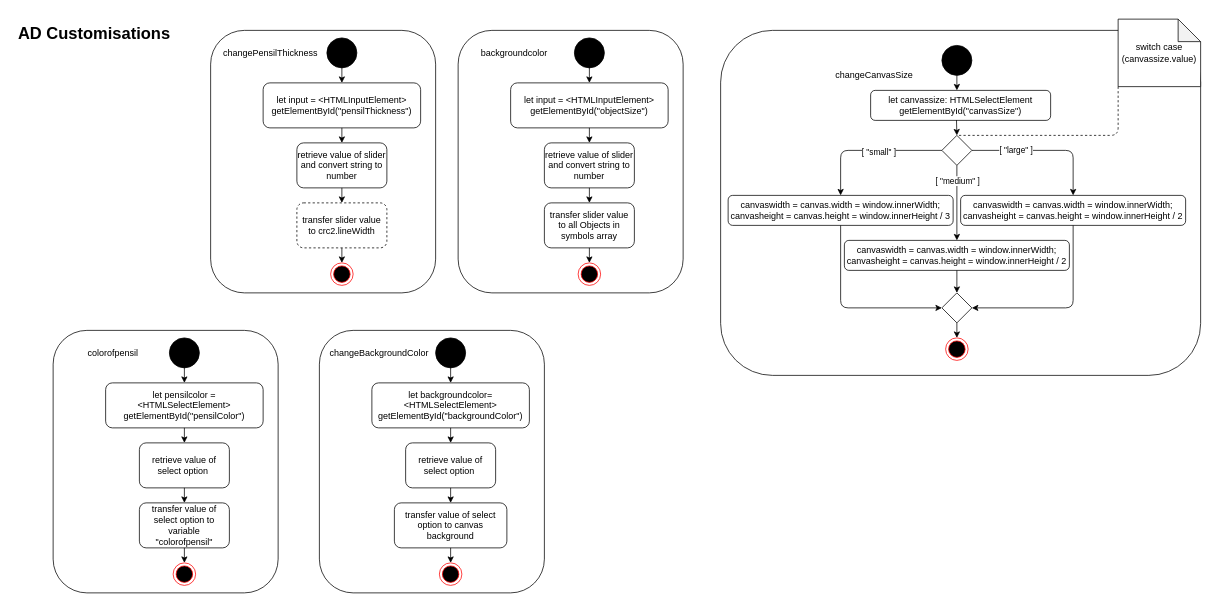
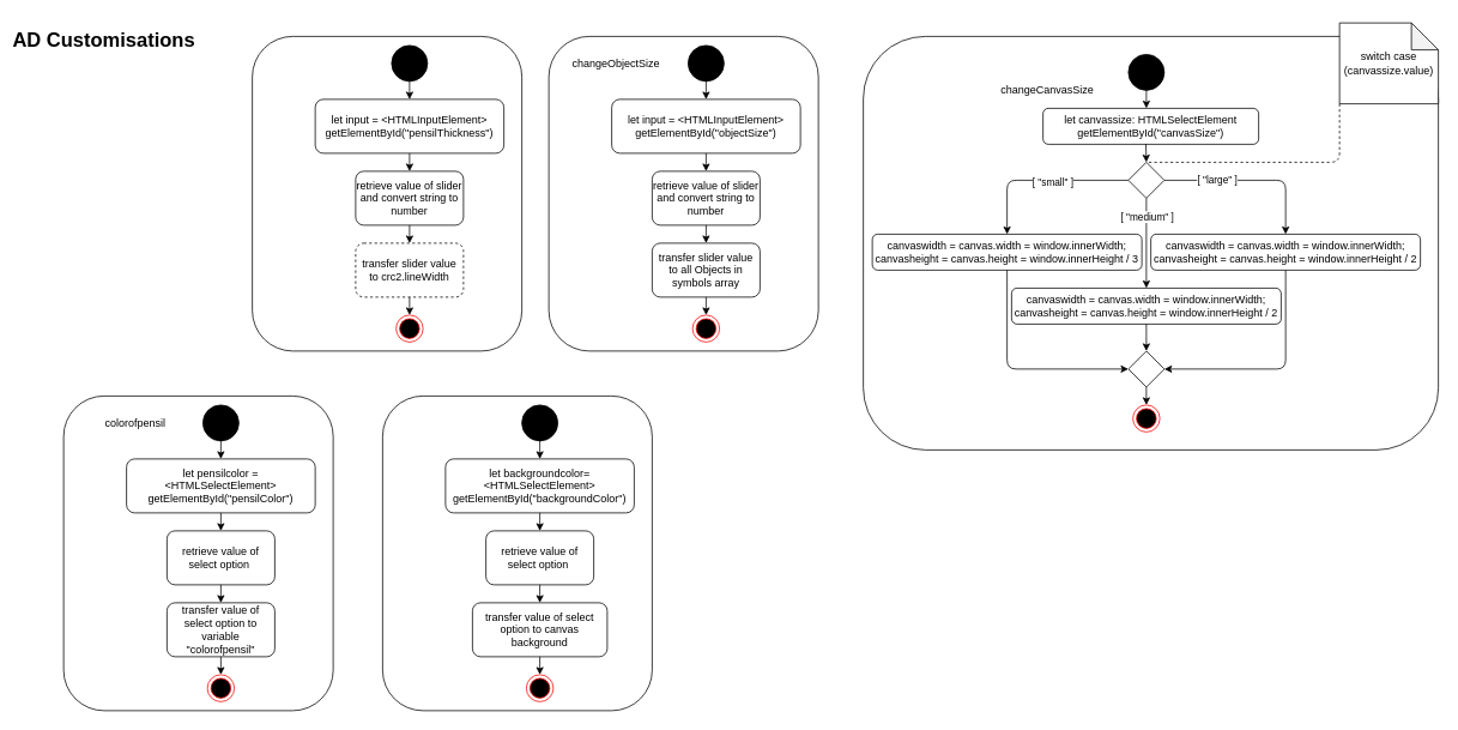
  <mxCell id="0" />
  <mxCell id="1" parent="0" />
- <mxCell id="2" value="&lt;font style=&quot;font-size: 22px&quot;&gt;&lt;b&gt;AD Customisations&lt;/b&gt;&lt;/font&gt;" style="text;html=1;strokeColor=none;fillColor=none;align=center;verticalAlign=middle;whiteSpace=wrap;rounded=0;" vertex="1" parent="1"><mxGeometry x="20" y="20" width="210" height="50" as="geometry" /></mxCell>
+ <mxCell id="2" value="&lt;font style=&quot;font-size: 22px&quot;&gt;&lt;b&gt;AD Customisations&lt;/b&gt;&lt;/font&gt;" style="text;html=1;strokeColor=none;fillColor=none;align=center;verticalAlign=middle;whiteSpace=wrap;rounded=0;" vertex="1" parent="1"><mxGeometry x="10" y="20" width="210" height="50" as="geometry" /></mxCell>
  <mxCell id="3" value="" style="rounded=1;whiteSpace=wrap;html=1;" vertex="1" parent="1"><mxGeometry x="280" y="40" width="300" height="350" as="geometry" /></mxCell>
  <mxCell id="4" value="" style="ellipse;whiteSpace=wrap;html=1;aspect=fixed;fillColor=#000000;" vertex="1" parent="1"><mxGeometry x="435" y="50" width="40" height="40" as="geometry" /></mxCell>
  <mxCell id="5" value="let input = &amp;lt;HTMLInputElement&amp;gt;&lt;br&gt;getElementById(&quot;pensilThickness&quot;)" style="rounded=1;whiteSpace=wrap;html=1;fillColor=#FFFFFF;" vertex="1" parent="1"><mxGeometry x="350" y="110" width="210" height="60" as="geometry" /></mxCell>
  <mxCell id="6" value="" style="endArrow=classic;html=1;entryX=0.5;entryY=0;entryDx=0;entryDy=0;exitX=0.5;exitY=1;exitDx=0;exitDy=0;" edge="1" parent="1" source="4" target="5"><mxGeometry width="50" height="50" relative="1" as="geometry"><mxPoint x="630" y="470" as="sourcePoint" /><mxPoint x="680" y="420" as="targetPoint" /></mxGeometry></mxCell>
  <mxCell id="7" value="retrieve value of slider and convert string to number" style="rounded=1;whiteSpace=wrap;html=1;fillColor=#FFFFFF;" vertex="1" parent="1"><mxGeometry x="395" y="190" width="120" height="60" as="geometry" /></mxCell>
  <mxCell id="8" value="" style="endArrow=classic;html=1;entryX=0.5;entryY=0;entryDx=0;entryDy=0;exitX=0.5;exitY=1;exitDx=0;exitDy=0;" edge="1" parent="1" source="5" target="7"><mxGeometry width="50" height="50" relative="1" as="geometry"><mxPoint x="460" y="310" as="sourcePoint" /><mxPoint x="510" y="260" as="targetPoint" /></mxGeometry></mxCell>
  <mxCell id="9" value="transfer slider value to crc2.lineWidth" style="rounded=1;whiteSpace=wrap;html=1;fillColor=#FFFFFF;dashed=1;" vertex="1" parent="1"><mxGeometry x="395" y="270" width="120" height="60" as="geometry" /></mxCell>
  <mxCell id="10" value="" style="endArrow=classic;html=1;entryX=0.5;entryY=0;entryDx=0;entryDy=0;exitX=0.5;exitY=1;exitDx=0;exitDy=0;" edge="1" parent="1" source="7" target="9"><mxGeometry width="50" height="50" relative="1" as="geometry"><mxPoint x="460" y="310" as="sourcePoint" /><mxPoint x="510" y="260" as="targetPoint" /></mxGeometry></mxCell>
  <mxCell id="11" value="" style="ellipse;html=1;shape=endState;fillColor=#000000;strokeColor=#ff0000;" vertex="1" parent="1"><mxGeometry x="440" y="350" width="30" height="30" as="geometry" /></mxCell>
  <mxCell id="12" value="" style="endArrow=classic;html=1;entryX=0.5;entryY=0;entryDx=0;entryDy=0;exitX=0.5;exitY=1;exitDx=0;exitDy=0;" edge="1" parent="1" source="9" target="11"><mxGeometry width="50" height="50" relative="1" as="geometry"><mxPoint x="460" y="330" as="sourcePoint" /><mxPoint x="510" y="260" as="targetPoint" /></mxGeometry></mxCell>
- <mxCell id="13" value="changePensilThickness" style="text;html=1;strokeColor=none;fillColor=none;align=center;verticalAlign=middle;whiteSpace=wrap;rounded=0;" vertex="1" parent="1"><mxGeometry x="285" y="60" width="150" height="20" as="geometry" /></mxCell>
  <mxCell id="14" value="" style="rounded=1;whiteSpace=wrap;html=1;" vertex="1" parent="1"><mxGeometry x="610" y="40" width="300" height="350" as="geometry" /></mxCell>
  <mxCell id="15" value="" style="ellipse;whiteSpace=wrap;html=1;aspect=fixed;fillColor=#000000;" vertex="1" parent="1"><mxGeometry x="765" y="50" width="40" height="40" as="geometry" /></mxCell>
  <mxCell id="16" value="let input = &amp;lt;HTMLInputElement&amp;gt;&lt;br&gt;getElementById(&quot;objectSize&quot;)" style="rounded=1;whiteSpace=wrap;html=1;fillColor=#FFFFFF;" vertex="1" parent="1"><mxGeometry x="680" y="110" width="210" height="60" as="geometry" /></mxCell>
  <mxCell id="17" value="" style="endArrow=classic;html=1;entryX=0.5;entryY=0;entryDx=0;entryDy=0;exitX=0.5;exitY=1;exitDx=0;exitDy=0;" edge="1" parent="1" source="15" target="16"><mxGeometry width="50" height="50" relative="1" as="geometry"><mxPoint x="960" y="470" as="sourcePoint" /><mxPoint x="1010" y="420" as="targetPoint" /></mxGeometry></mxCell>
  <mxCell id="18" value="retrieve value of slider and convert string to number" style="rounded=1;whiteSpace=wrap;html=1;fillColor=#FFFFFF;" vertex="1" parent="1"><mxGeometry x="725" y="190" width="120" height="60" as="geometry" /></mxCell>
  <mxCell id="19" value="" style="endArrow=classic;html=1;entryX=0.5;entryY=0;entryDx=0;entryDy=0;exitX=0.5;exitY=1;exitDx=0;exitDy=0;" edge="1" parent="1" source="16" target="18"><mxGeometry width="50" height="50" relative="1" as="geometry"><mxPoint x="790" y="310" as="sourcePoint" /><mxPoint x="840" y="260" as="targetPoint" /></mxGeometry></mxCell>
  <mxCell id="20" value="transfer slider value to all Objects in symbols array" style="rounded=1;whiteSpace=wrap;html=1;fillColor=#FFFFFF;" vertex="1" parent="1"><mxGeometry x="725" y="270" width="120" height="60" as="geometry" /></mxCell>
  <mxCell id="21" value="" style="endArrow=classic;html=1;entryX=0.5;entryY=0;entryDx=0;entryDy=0;exitX=0.5;exitY=1;exitDx=0;exitDy=0;" edge="1" parent="1" source="18" target="20"><mxGeometry width="50" height="50" relative="1" as="geometry"><mxPoint x="790" y="310" as="sourcePoint" /><mxPoint x="840" y="260" as="targetPoint" /></mxGeometry></mxCell>
  <mxCell id="22" value="" style="ellipse;html=1;shape=endState;fillColor=#000000;strokeColor=#ff0000;" vertex="1" parent="1"><mxGeometry x="770" y="350" width="30" height="30" as="geometry" /></mxCell>
  <mxCell id="23" value="" style="endArrow=classic;html=1;entryX=0.5;entryY=0;entryDx=0;entryDy=0;exitX=0.5;exitY=1;exitDx=0;exitDy=0;" edge="1" parent="1" source="20" target="22"><mxGeometry width="50" height="50" relative="1" as="geometry"><mxPoint x="790" y="330" as="sourcePoint" /><mxPoint x="840" y="260" as="targetPoint" /></mxGeometry></mxCell>
- <mxCell id="24" value="backgroundcolor" style="text;html=1;strokeColor=none;fillColor=none;align=center;verticalAlign=middle;whiteSpace=wrap;rounded=0;" vertex="1" parent="1"><mxGeometry x="610" y="60" width="150" height="20" as="geometry" /></mxCell>
+ <mxCell id="24" value="changeObjectSize" style="text;html=1;strokeColor=none;fillColor=none;align=center;verticalAlign=middle;whiteSpace=wrap;rounded=0;" vertex="1" parent="1"><mxGeometry x="610" y="60" width="150" height="20" as="geometry" /></mxCell>
  <mxCell id="25" value="" style="rounded=1;whiteSpace=wrap;html=1;fillColor=#FFFFFF;" vertex="1" parent="1"><mxGeometry x="960" y="40" width="640" height="460" as="geometry" /></mxCell>
  <mxCell id="26" value="changeCanvasSize" style="text;html=1;strokeColor=none;fillColor=none;align=center;verticalAlign=middle;whiteSpace=wrap;rounded=0;" vertex="1" parent="1"><mxGeometry x="1110" y="90" width="110" height="20" as="geometry" /></mxCell>
  <mxCell id="27" value="" style="ellipse;whiteSpace=wrap;html=1;aspect=fixed;fillColor=#000000;" vertex="1" parent="1"><mxGeometry x="1255" y="60" width="40" height="40" as="geometry" /></mxCell>
  <mxCell id="28" value="" style="endArrow=classic;html=1;entryX=0.5;entryY=0;entryDx=0;entryDy=0;exitX=0.5;exitY=1;exitDx=0;exitDy=0;" edge="1" parent="1" source="27"><mxGeometry width="50" height="50" relative="1" as="geometry"><mxPoint x="1450" y="480" as="sourcePoint" /><mxPoint x="1275" y="120" as="targetPoint" /></mxGeometry></mxCell>
  <mxCell id="29" value="let canvassize: HTMLSelectElement&lt;br&gt;getElementById(&quot;canvasSize&quot;)" style="rounded=1;whiteSpace=wrap;html=1;fillColor=#FFFFFF;" vertex="1" parent="1"><mxGeometry x="1160" y="120" width="240" height="40" as="geometry" /></mxCell>
  <mxCell id="30" value="" style="rhombus;whiteSpace=wrap;html=1;fillColor=#FFFFFF;" vertex="1" parent="1"><mxGeometry x="1255" y="180" width="40" height="40" as="geometry" /></mxCell>
  <mxCell id="31" value="" style="endArrow=classic;html=1;entryX=0.5;entryY=0;entryDx=0;entryDy=0;exitX=0.477;exitY=0.99;exitDx=0;exitDy=0;exitPerimeter=0;" edge="1" parent="1" source="29" target="30"><mxGeometry width="50" height="50" relative="1" as="geometry"><mxPoint x="1270" y="280" as="sourcePoint" /><mxPoint x="1320" y="230" as="targetPoint" /></mxGeometry></mxCell>
  <mxCell id="32" value="switch case (canvassize.value)" style="shape=note;whiteSpace=wrap;html=1;backgroundOutline=1;darkOpacity=0.05;fillColor=#FFFFFF;rotation=0;" vertex="1" parent="1"><mxGeometry x="1490" y="25" width="110" height="90" as="geometry" /></mxCell>
  <mxCell id="33" value="" style="endArrow=none;dashed=1;html=1;entryX=0.5;entryY=0;entryDx=0;entryDy=0;exitX=0;exitY=1;exitDx=0;exitDy=0;exitPerimeter=0;" edge="1" parent="1" source="32" target="30"><mxGeometry width="50" height="50" relative="1" as="geometry"><mxPoint x="1170" y="250" as="sourcePoint" /><mxPoint x="1220" y="200" as="targetPoint" /><Array as="points"><mxPoint x="1490" y="180" /></Array></mxGeometry></mxCell>
  <mxCell id="34" value="&lt;div&gt;canvaswidth = canvas.width = window.innerWidth;&lt;/div&gt;&lt;div&gt;canvasheight = canvas.height = window.innerHeight / 3&lt;/div&gt;" style="rounded=1;whiteSpace=wrap;html=1;fillColor=#FFFFFF;" vertex="1" parent="1"><mxGeometry x="970" y="260" width="300" height="40" as="geometry" /></mxCell>
  <mxCell id="35" value="" style="endArrow=classic;html=1;entryX=0.5;entryY=0;entryDx=0;entryDy=0;exitX=0;exitY=0.5;exitDx=0;exitDy=0;" edge="1" parent="1" source="30" target="34"><mxGeometry width="50" height="50" relative="1" as="geometry"><mxPoint x="1210" y="350" as="sourcePoint" /><mxPoint x="1260" y="300" as="targetPoint" /><Array as="points"><mxPoint x="1120" y="200" /></Array></mxGeometry></mxCell>
  <mxCell id="36" value="[ &quot;small&quot; ]" style="edgeLabel;html=1;align=center;verticalAlign=middle;resizable=0;points=[];" vertex="1" connectable="0" parent="35"><mxGeometry x="-0.128" y="1" relative="1" as="geometry"><mxPoint as="offset" /></mxGeometry></mxCell>
  <mxCell id="37" value="&lt;div&gt;canvaswidth = canvas.width = window.innerWidth;&lt;/div&gt;&lt;div&gt;canvasheight = canvas.height = window.innerHeight / 2&lt;/div&gt;" style="rounded=1;whiteSpace=wrap;html=1;fillColor=#FFFFFF;" vertex="1" parent="1"><mxGeometry x="1125" y="320" width="300" height="40" as="geometry" /></mxCell>
  <mxCell id="38" value="" style="endArrow=classic;html=1;entryX=0.5;entryY=0;entryDx=0;entryDy=0;exitX=0.5;exitY=1;exitDx=0;exitDy=0;" edge="1" parent="1" source="30" target="37"><mxGeometry width="50" height="50" relative="1" as="geometry"><mxPoint x="1210" y="350" as="sourcePoint" /><mxPoint x="1260" y="300" as="targetPoint" /></mxGeometry></mxCell>
  <mxCell id="39" value="[ &quot;medium&quot; ]" style="edgeLabel;html=1;align=center;verticalAlign=middle;resizable=0;points=[];" vertex="1" connectable="0" parent="38"><mxGeometry x="-0.39" relative="1" as="geometry"><mxPoint y="-10.83" as="offset" /></mxGeometry></mxCell>
  <mxCell id="40" value="&lt;div&gt;canvaswidth = canvas.width = window.innerWidth;&lt;/div&gt;&lt;div&gt;canvasheight = canvas.height = window.innerHeight / 2&lt;/div&gt;" style="rounded=1;whiteSpace=wrap;html=1;fillColor=#FFFFFF;" vertex="1" parent="1"><mxGeometry x="1280" y="260" width="300" height="40" as="geometry" /></mxCell>
  <mxCell id="41" value="" style="endArrow=classic;html=1;entryX=0.5;entryY=0;entryDx=0;entryDy=0;exitX=1;exitY=0.5;exitDx=0;exitDy=0;" edge="1" parent="1" source="30" target="40"><mxGeometry width="50" height="50" relative="1" as="geometry"><mxPoint x="1210" y="350" as="sourcePoint" /><mxPoint x="1260" y="300" as="targetPoint" /><Array as="points"><mxPoint x="1430" y="200" /></Array></mxGeometry></mxCell>
  <mxCell id="42" value="[ &quot;large&quot; ]" style="edgeLabel;html=1;align=center;verticalAlign=middle;resizable=0;points=[];" vertex="1" connectable="0" parent="41"><mxGeometry x="-0.402" y="1" relative="1" as="geometry"><mxPoint as="offset" /></mxGeometry></mxCell>
  <mxCell id="43" value="" style="rhombus;whiteSpace=wrap;html=1;fillColor=#FFFFFF;" vertex="1" parent="1"><mxGeometry x="1255" y="390" width="40" height="40" as="geometry" /></mxCell>
  <mxCell id="44" value="" style="endArrow=classic;html=1;entryX=0;entryY=0.5;entryDx=0;entryDy=0;exitX=0.5;exitY=1;exitDx=0;exitDy=0;" edge="1" parent="1" source="34" target="43"><mxGeometry width="50" height="50" relative="1" as="geometry"><mxPoint x="1210" y="350" as="sourcePoint" /><mxPoint x="1260" y="300" as="targetPoint" /><Array as="points"><mxPoint x="1120" y="410" /></Array></mxGeometry></mxCell>
  <mxCell id="45" value="" style="endArrow=classic;html=1;entryX=0.5;entryY=0;entryDx=0;entryDy=0;exitX=0.5;exitY=1;exitDx=0;exitDy=0;" edge="1" parent="1" source="37" target="43"><mxGeometry width="50" height="50" relative="1" as="geometry"><mxPoint x="1210" y="350" as="sourcePoint" /><mxPoint x="1260" y="300" as="targetPoint" /></mxGeometry></mxCell>
  <mxCell id="46" value="" style="endArrow=classic;html=1;entryX=1;entryY=0.5;entryDx=0;entryDy=0;exitX=0.5;exitY=1;exitDx=0;exitDy=0;" edge="1" parent="1" source="40" target="43"><mxGeometry width="50" height="50" relative="1" as="geometry"><mxPoint x="1210" y="350" as="sourcePoint" /><mxPoint x="1260" y="300" as="targetPoint" /><Array as="points"><mxPoint x="1430" y="410" /></Array></mxGeometry></mxCell>
  <mxCell id="47" value="" style="endArrow=classic;html=1;exitX=0.5;exitY=1;exitDx=0;exitDy=0;" edge="1" parent="1" source="43" target="48"><mxGeometry width="50" height="50" relative="1" as="geometry"><mxPoint x="1210" y="350" as="sourcePoint" /><mxPoint x="1260" y="300" as="targetPoint" /></mxGeometry></mxCell>
  <mxCell id="48" value="" style="ellipse;html=1;shape=endState;fillColor=#000000;strokeColor=#ff0000;" vertex="1" parent="1"><mxGeometry x="1260" y="450" width="30" height="30" as="geometry" /></mxCell>
  <mxCell id="49" value="" style="rounded=1;whiteSpace=wrap;html=1;" vertex="1" parent="1"><mxGeometry x="70" y="440" width="300" height="350" as="geometry" /></mxCell>
  <mxCell id="50" value="" style="ellipse;whiteSpace=wrap;html=1;aspect=fixed;fillColor=#000000;" vertex="1" parent="1"><mxGeometry x="225" y="450" width="40" height="40" as="geometry" /></mxCell>
  <mxCell id="51" value="let pensilcolor = &amp;lt;HTMLSelectElement&amp;gt;&lt;br&gt;getElementById(&quot;pensilColor&quot;)" style="rounded=1;whiteSpace=wrap;html=1;fillColor=#FFFFFF;" vertex="1" parent="1"><mxGeometry x="140" y="510" width="210" height="60" as="geometry" /></mxCell>
  <mxCell id="52" value="" style="endArrow=classic;html=1;entryX=0.5;entryY=0;entryDx=0;entryDy=0;exitX=0.5;exitY=1;exitDx=0;exitDy=0;" edge="1" parent="1" source="50" target="51"><mxGeometry width="50" height="50" relative="1" as="geometry"><mxPoint x="420" y="870" as="sourcePoint" /><mxPoint x="470" y="820" as="targetPoint" /></mxGeometry></mxCell>
  <mxCell id="53" value="retrieve value of select option&amp;nbsp;" style="rounded=1;whiteSpace=wrap;html=1;fillColor=#FFFFFF;" vertex="1" parent="1"><mxGeometry x="185" y="590" width="120" height="60" as="geometry" /></mxCell>
  <mxCell id="54" value="" style="endArrow=classic;html=1;entryX=0.5;entryY=0;entryDx=0;entryDy=0;exitX=0.5;exitY=1;exitDx=0;exitDy=0;" edge="1" parent="1" source="51" target="53"><mxGeometry width="50" height="50" relative="1" as="geometry"><mxPoint x="250" y="710" as="sourcePoint" /><mxPoint x="300" y="660" as="targetPoint" /></mxGeometry></mxCell>
  <mxCell id="55" value="transfer value of select option to variable &quot;colorofpensil&quot;" style="rounded=1;whiteSpace=wrap;html=1;fillColor=#FFFFFF;" vertex="1" parent="1"><mxGeometry x="185" y="670" width="120" height="60" as="geometry" /></mxCell>
  <mxCell id="56" value="" style="endArrow=classic;html=1;entryX=0.5;entryY=0;entryDx=0;entryDy=0;exitX=0.5;exitY=1;exitDx=0;exitDy=0;" edge="1" parent="1" source="53" target="55"><mxGeometry width="50" height="50" relative="1" as="geometry"><mxPoint x="250" y="710" as="sourcePoint" /><mxPoint x="300" y="660" as="targetPoint" /></mxGeometry></mxCell>
  <mxCell id="57" value="" style="ellipse;html=1;shape=endState;fillColor=#000000;strokeColor=#ff0000;" vertex="1" parent="1"><mxGeometry x="230" y="750" width="30" height="30" as="geometry" /></mxCell>
  <mxCell id="58" value="" style="endArrow=classic;html=1;entryX=0.5;entryY=0;entryDx=0;entryDy=0;exitX=0.5;exitY=1;exitDx=0;exitDy=0;" edge="1" parent="1" source="55" target="57"><mxGeometry width="50" height="50" relative="1" as="geometry"><mxPoint x="250" y="730" as="sourcePoint" /><mxPoint x="300" y="660" as="targetPoint" /></mxGeometry></mxCell>
  <mxCell id="59" value="colorofpensil" style="text;html=1;strokeColor=none;fillColor=none;align=center;verticalAlign=middle;whiteSpace=wrap;rounded=0;" vertex="1" parent="1"><mxGeometry x="75" y="460" width="150" height="20" as="geometry" /></mxCell>
  <mxCell id="60" value="" style="rounded=1;whiteSpace=wrap;html=1;" vertex="1" parent="1"><mxGeometry x="425" y="440" width="300" height="350" as="geometry" /></mxCell>
  <mxCell id="61" value="" style="ellipse;whiteSpace=wrap;html=1;aspect=fixed;fillColor=#000000;" vertex="1" parent="1"><mxGeometry x="580" y="450" width="40" height="40" as="geometry" /></mxCell>
  <mxCell id="62" value="let backgroundcolor= &amp;lt;HTMLSelectElement&amp;gt;&lt;br&gt;getElementById(&quot;backgroundColor&quot;)" style="rounded=1;whiteSpace=wrap;html=1;fillColor=#FFFFFF;" vertex="1" parent="1"><mxGeometry x="495" y="510" width="210" height="60" as="geometry" /></mxCell>
  <mxCell id="63" value="" style="endArrow=classic;html=1;entryX=0.5;entryY=0;entryDx=0;entryDy=0;exitX=0.5;exitY=1;exitDx=0;exitDy=0;" edge="1" parent="1" source="61" target="62"><mxGeometry width="50" height="50" relative="1" as="geometry"><mxPoint x="775" y="870" as="sourcePoint" /><mxPoint x="825" y="820" as="targetPoint" /></mxGeometry></mxCell>
  <mxCell id="64" value="retrieve value of select option&amp;nbsp;" style="rounded=1;whiteSpace=wrap;html=1;fillColor=#FFFFFF;" vertex="1" parent="1"><mxGeometry x="540" y="590" width="120" height="60" as="geometry" /></mxCell>
  <mxCell id="65" value="" style="endArrow=classic;html=1;entryX=0.5;entryY=0;entryDx=0;entryDy=0;exitX=0.5;exitY=1;exitDx=0;exitDy=0;" edge="1" parent="1" source="62" target="64"><mxGeometry width="50" height="50" relative="1" as="geometry"><mxPoint x="605" y="710" as="sourcePoint" /><mxPoint x="655" y="660" as="targetPoint" /></mxGeometry></mxCell>
  <mxCell id="66" value="transfer value of select option to canvas background" style="rounded=1;whiteSpace=wrap;html=1;fillColor=#FFFFFF;" vertex="1" parent="1"><mxGeometry x="525" y="670" width="150" height="60" as="geometry" /></mxCell>
  <mxCell id="67" value="" style="endArrow=classic;html=1;entryX=0.5;entryY=0;entryDx=0;entryDy=0;exitX=0.5;exitY=1;exitDx=0;exitDy=0;" edge="1" parent="1" source="64" target="66"><mxGeometry width="50" height="50" relative="1" as="geometry"><mxPoint x="605" y="710" as="sourcePoint" /><mxPoint x="655" y="660" as="targetPoint" /></mxGeometry></mxCell>
  <mxCell id="68" value="" style="ellipse;html=1;shape=endState;fillColor=#000000;strokeColor=#ff0000;" vertex="1" parent="1"><mxGeometry x="585" y="750" width="30" height="30" as="geometry" /></mxCell>
  <mxCell id="69" value="" style="endArrow=classic;html=1;entryX=0.5;entryY=0;entryDx=0;entryDy=0;exitX=0.5;exitY=1;exitDx=0;exitDy=0;" edge="1" parent="1" source="66" target="68"><mxGeometry width="50" height="50" relative="1" as="geometry"><mxPoint x="605" y="730" as="sourcePoint" /><mxPoint x="655" y="660" as="targetPoint" /></mxGeometry></mxCell>
- <mxCell id="70" value="changeBackgroundColor" style="text;html=1;strokeColor=none;fillColor=none;align=center;verticalAlign=middle;whiteSpace=wrap;rounded=0;" vertex="1" parent="1"><mxGeometry x="430" y="460" width="150" height="20" as="geometry" /></mxCell>
